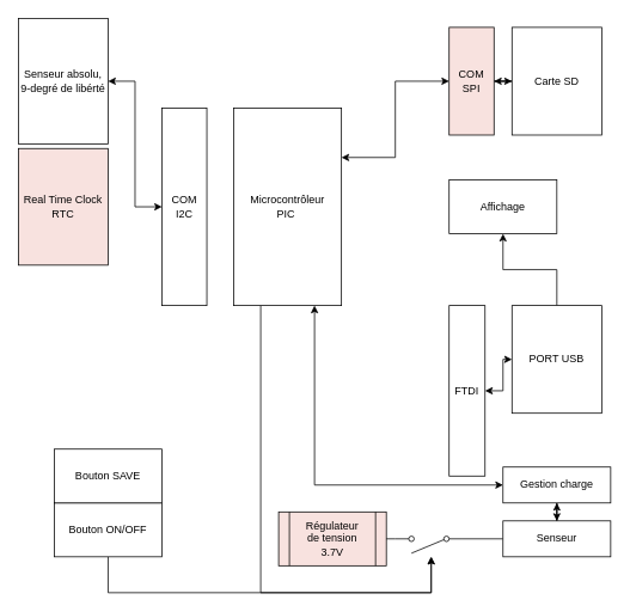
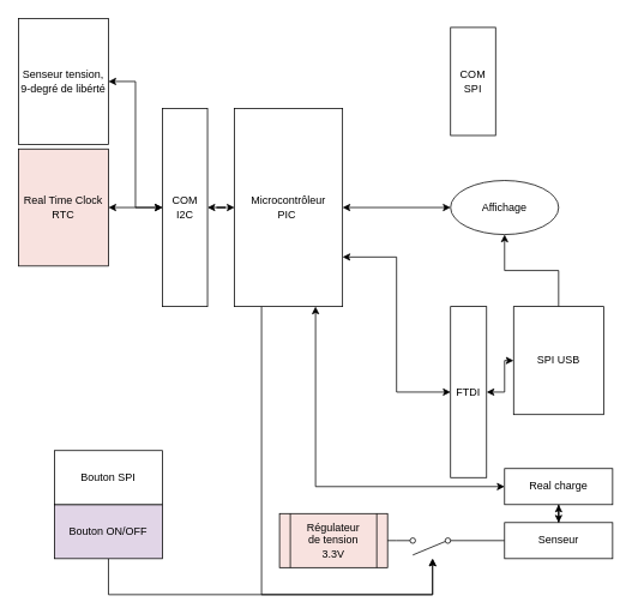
  <mxCell id="0" />
  <mxCell id="1" parent="0" />
  <mxCell id="2" style="edgeStyle=orthogonalEdgeStyle;rounded=0;orthogonalLoop=1;jettySize=auto;html=1;entryX=0;entryY=0.5;entryDx=0;entryDy=0;startArrow=classic;startFill=1;" edge="1" parent="1" source="3" target="11"><mxGeometry relative="1" as="geometry" /></mxCell>
- <mxCell id="3" value="Senseur absolu, 9-degré de libérté" style="rounded=0;whiteSpace=wrap;html=1;" vertex="1" parent="1"><mxGeometry x="20" y="20" width="100" height="140" as="geometry" /></mxCell>
+ <mxCell id="3" value="Senseur tension, 9-degré de libérté" style="rounded=0;whiteSpace=wrap;html=1;" vertex="1" parent="1"><mxGeometry x="20" y="20" width="100" height="140" as="geometry" /></mxCell>
+ <mxCell id="4" style="edgeStyle=orthogonalEdgeStyle;rounded=0;orthogonalLoop=1;jettySize=auto;html=1;entryX=0;entryY=0.5;entryDx=0;entryDy=0;startArrow=classic;startFill=1;" edge="1" parent="1" source="5" target="11"><mxGeometry relative="1" as="geometry" /></mxCell>
  <mxCell id="5" value="Real Time Clock&lt;br&gt;RTC" style="rounded=0;whiteSpace=wrap;html=1;fillColor=#f8e2df;" vertex="1" parent="1"><mxGeometry x="20" y="165" width="100" height="130" as="geometry" /></mxCell>
- <mxCell id="7" style="edgeStyle=orthogonalEdgeStyle;rounded=0;orthogonalLoop=1;jettySize=auto;html=1;entryX=0;entryY=0.5;entryDx=0;entryDy=0;startArrow=classic;startFill=1;exitX=1;exitY=0.25;exitDx=0;exitDy=0;" edge="1" parent="1" source="9" target="18"><mxGeometry relative="1" as="geometry" /></mxCell>
+ <mxCell id="6" style="edgeStyle=orthogonalEdgeStyle;rounded=0;orthogonalLoop=1;jettySize=auto;html=1;entryX=0;entryY=0.5;entryDx=0;entryDy=0;startArrow=classic;startFill=1;" edge="1" parent="1" source="9" target="20"><mxGeometry relative="1" as="geometry" /></mxCell>
  <mxCell id="8" style="edgeStyle=orthogonalEdgeStyle;rounded=0;orthogonalLoop=1;jettySize=auto;html=1;exitX=0.25;exitY=1;exitDx=0;exitDy=0;startArrow=none;startFill=0;endArrow=classic;endFill=1;" edge="1" parent="1" source="9"><mxGeometry relative="1" as="geometry"><mxPoint x="480" y="620" as="targetPoint" /><Array as="points"><mxPoint x="290" y="660" /><mxPoint x="480" y="660" /></Array></mxGeometry></mxCell>
  <mxCell id="9" value="Microcontrôleur &lt;br&gt;PIC&amp;nbsp;" style="rounded=0;whiteSpace=wrap;html=1;" vertex="1" parent="1"><mxGeometry x="260" y="120" width="120" height="220" as="geometry" /></mxCell>
+ <mxCell id="10" style="edgeStyle=orthogonalEdgeStyle;rounded=0;orthogonalLoop=1;jettySize=auto;html=1;entryX=0;entryY=0.5;entryDx=0;entryDy=0;startArrow=classic;startFill=1;" edge="1" parent="1" source="11" target="9"><mxGeometry relative="1" as="geometry" /></mxCell>
  <mxCell id="11" value="COM&lt;br&gt;I2C" style="rounded=0;whiteSpace=wrap;html=1;" vertex="1" parent="1"><mxGeometry x="180" y="120" width="50" height="220" as="geometry" /></mxCell>
  <mxCell id="12" style="edgeStyle=orthogonalEdgeStyle;rounded=0;orthogonalLoop=1;jettySize=auto;html=1;entryX=0;entryY=0.5;entryDx=0;entryDy=0;startArrow=classic;startFill=1;" edge="1" parent="1" source="14" target="16"><mxGeometry relative="1" as="geometry" /></mxCell>
+ <mxCell id="13" style="edgeStyle=orthogonalEdgeStyle;rounded=0;orthogonalLoop=1;jettySize=auto;html=1;entryX=1;entryY=0.75;entryDx=0;entryDy=0;startArrow=classic;startFill=1;" edge="1" parent="1" source="14" target="9"><mxGeometry relative="1" as="geometry" /></mxCell>
  <mxCell id="14" value="FTDI" style="rounded=0;whiteSpace=wrap;html=1;" vertex="1" parent="1"><mxGeometry x="500" y="340" width="40" height="190" as="geometry" /></mxCell>
  <mxCell id="15" style="edgeStyle=orthogonalEdgeStyle;rounded=0;orthogonalLoop=1;jettySize=auto;html=1;startArrow=none;startFill=0;" edge="1" parent="1" source="16" target="20"><mxGeometry relative="1" as="geometry" /></mxCell>
- <mxCell id="16" value="PORT USB" style="rounded=0;whiteSpace=wrap;html=1;" vertex="1" parent="1"><mxGeometry x="570" y="340" width="100" height="120" as="geometry" /></mxCell>
- <mxCell id="17" style="edgeStyle=orthogonalEdgeStyle;rounded=0;orthogonalLoop=1;jettySize=auto;html=1;entryX=0;entryY=0.5;entryDx=0;entryDy=0;startArrow=classic;startFill=1;" edge="1" parent="1" source="18" target="19"><mxGeometry relative="1" as="geometry" /></mxCell>
- <mxCell id="18" value="COM&lt;br&gt;SPI" style="rounded=0;whiteSpace=wrap;html=1;fillColor=#f8e2df;" vertex="1" parent="1"><mxGeometry x="500" y="30" width="50" height="120" as="geometry" /></mxCell>
- <mxCell id="19" value="Carte SD" style="rounded=0;whiteSpace=wrap;html=1;" vertex="1" parent="1"><mxGeometry x="570" y="30" width="100" height="120" as="geometry" /></mxCell>
- <mxCell id="20" value="Affichage" style="rounded=0;whiteSpace=wrap;html=1;" vertex="1" parent="1"><mxGeometry x="500" y="200" width="120" height="60" as="geometry" /></mxCell>
+ <mxCell id="16" value="SPI USB" style="rounded=0;whiteSpace=wrap;html=1;" vertex="1" parent="1"><mxGeometry x="570" y="340" width="100" height="120" as="geometry" /></mxCell>
+ <mxCell id="18" value="COM&lt;br&gt;SPI" style="rounded=0;whiteSpace=wrap;html=1;" vertex="1" parent="1"><mxGeometry x="500" y="30" width="50" height="120" as="geometry" /></mxCell>
+ <mxCell id="20" value="Affichage" style="ellipse;whiteSpace=wrap;html=1;" vertex="1" parent="1"><mxGeometry x="500" y="200" width="120" height="60" as="geometry" /></mxCell>
  <mxCell id="21" style="edgeStyle=orthogonalEdgeStyle;rounded=0;orthogonalLoop=1;jettySize=auto;html=1;startArrow=none;startFill=0;endArrow=classic;endFill=1;" edge="1" parent="1" source="22"><mxGeometry relative="1" as="geometry"><mxPoint x="480" y="620" as="targetPoint" /><Array as="points"><mxPoint x="120" y="660" /><mxPoint x="480" y="660" /></Array></mxGeometry></mxCell>
- <mxCell id="22" value="Bouton ON/OFF" style="rounded=0;whiteSpace=wrap;html=1;" vertex="1" parent="1"><mxGeometry x="60" y="560" width="120" height="60" as="geometry" /></mxCell>
- <mxCell id="23" value="Bouton SAVE" style="rounded=0;whiteSpace=wrap;html=1;" vertex="1" parent="1"><mxGeometry x="60" y="500" width="120" height="60" as="geometry" /></mxCell>
+ <mxCell id="22" value="Bouton ON/OFF" style="rounded=0;whiteSpace=wrap;html=1;fillColor=#e1d5e7;" vertex="1" parent="1"><mxGeometry x="60" y="560" width="120" height="60" as="geometry" /></mxCell>
+ <mxCell id="23" value="Bouton SPI" style="rounded=0;whiteSpace=wrap;html=1;" vertex="1" parent="1"><mxGeometry x="60" y="500" width="120" height="60" as="geometry" /></mxCell>
  <mxCell id="24" style="edgeStyle=orthogonalEdgeStyle;rounded=0;orthogonalLoop=1;jettySize=auto;html=1;entryX=0;entryY=0.8;entryDx=0;entryDy=0;startArrow=none;startFill=0;endArrow=none;endFill=0;" edge="1" parent="1" source="25" target="31"><mxGeometry relative="1" as="geometry" /></mxCell>
  <mxCell id="25" value="Senseur" style="rounded=0;whiteSpace=wrap;html=1;" vertex="1" parent="1"><mxGeometry x="560" y="580" width="120" height="40" as="geometry" /></mxCell>
  <mxCell id="26" style="edgeStyle=orthogonalEdgeStyle;rounded=0;orthogonalLoop=1;jettySize=auto;html=1;startArrow=classic;startFill=1;" edge="1" parent="1" source="28" target="25"><mxGeometry relative="1" as="geometry" /></mxCell>
  <mxCell id="27" style="edgeStyle=orthogonalEdgeStyle;rounded=0;orthogonalLoop=1;jettySize=auto;html=1;entryX=0.75;entryY=1;entryDx=0;entryDy=0;startArrow=classic;startFill=1;" edge="1" parent="1" source="28" target="9"><mxGeometry relative="1" as="geometry"><Array as="points"><mxPoint x="350" y="540" /></Array></mxGeometry></mxCell>
- <mxCell id="28" value="Gestion charge" style="rounded=0;whiteSpace=wrap;html=1;" vertex="1" parent="1"><mxGeometry x="560" y="520" width="120" height="40" as="geometry" /></mxCell>
- <mxCell id="29" value="Régulateur&lt;br&gt;de tension&lt;br&gt;3.7V" style="shape=process;whiteSpace=wrap;html=1;backgroundOutline=1;fillColor=#F8E2DF;strokeColor=default;" vertex="1" parent="1"><mxGeometry x="310" y="570" width="120" height="60" as="geometry" /></mxCell>
+ <mxCell id="28" value="Real charge" style="rounded=0;whiteSpace=wrap;html=1;" vertex="1" parent="1"><mxGeometry x="560" y="520" width="120" height="40" as="geometry" /></mxCell>
+ <mxCell id="29" value="Régulateur&lt;br&gt;de tension&lt;br&gt;3.3V" style="shape=process;whiteSpace=wrap;html=1;backgroundOutline=1;fillColor=#F8E2DF;strokeColor=default;" vertex="1" parent="1"><mxGeometry x="310" y="570" width="120" height="60" as="geometry" /></mxCell>
  <mxCell id="30" style="edgeStyle=orthogonalEdgeStyle;rounded=0;orthogonalLoop=1;jettySize=auto;html=1;exitX=1;exitY=0.8;exitDx=0;exitDy=0;entryX=1;entryY=0.5;entryDx=0;entryDy=0;startArrow=none;startFill=0;endArrow=none;endFill=0;" edge="1" parent="1" source="31" target="29"><mxGeometry relative="1" as="geometry" /></mxCell>
  <mxCell id="31" value="" style="shape=mxgraph.electrical.electro-mechanical.singleSwitch;aspect=fixed;elSwitchState=off;rotation=-180;" vertex="1" parent="1"><mxGeometry x="440" y="596" width="75" height="20" as="geometry" /></mxCell>
